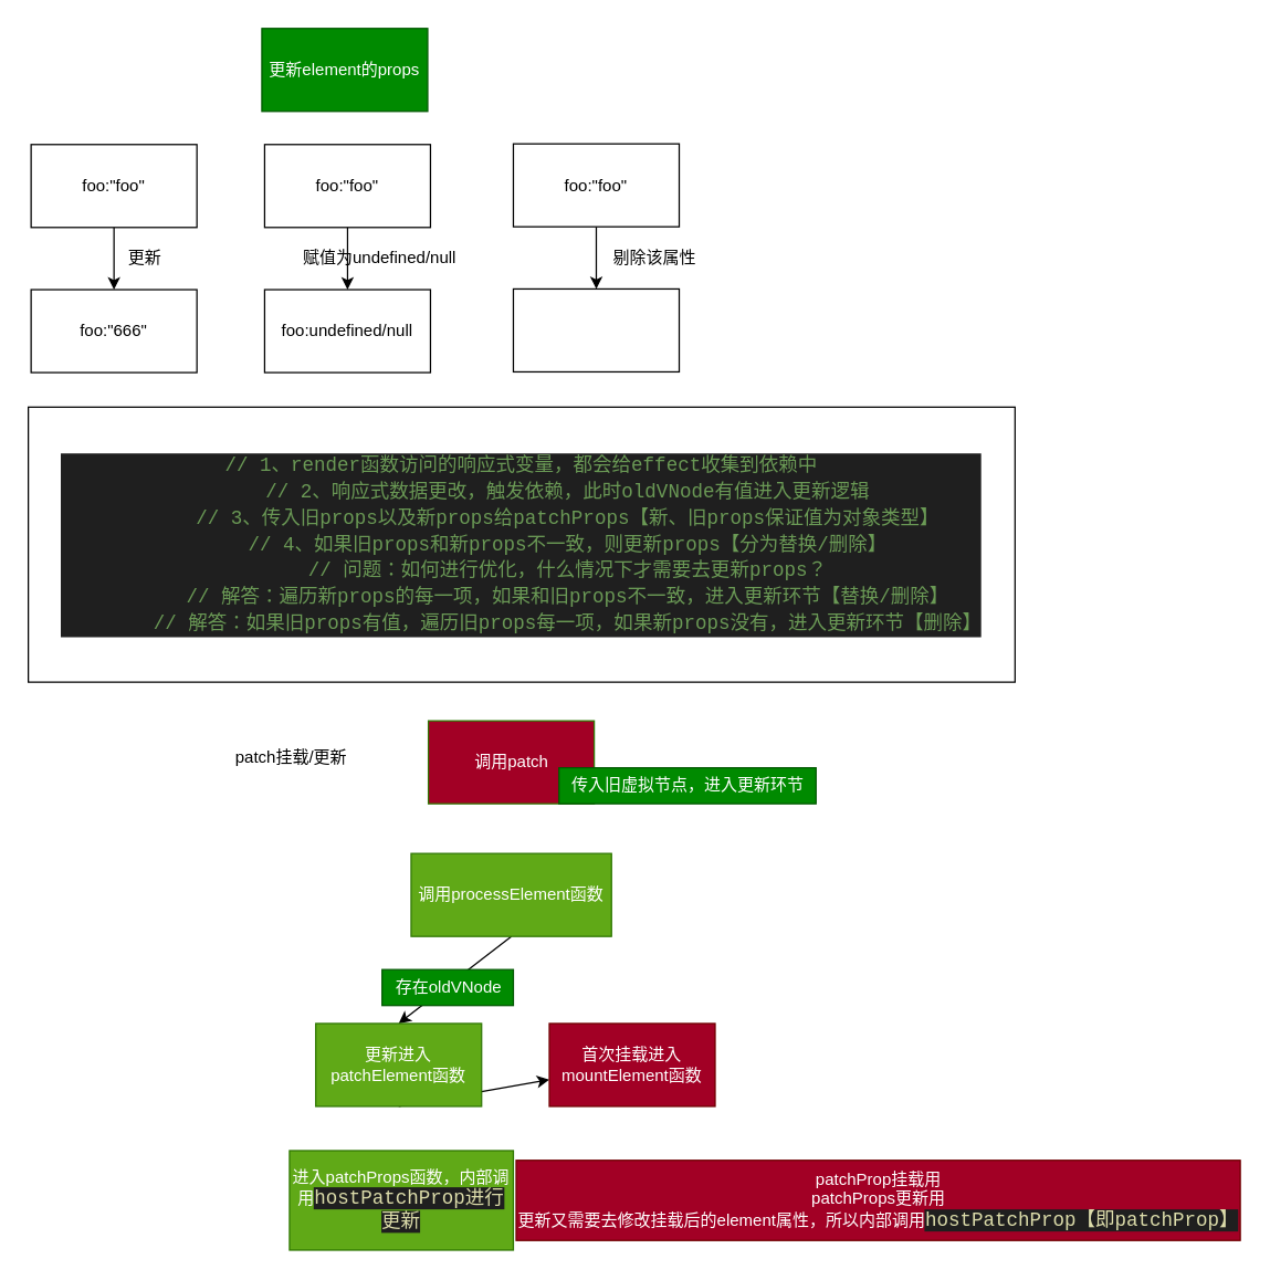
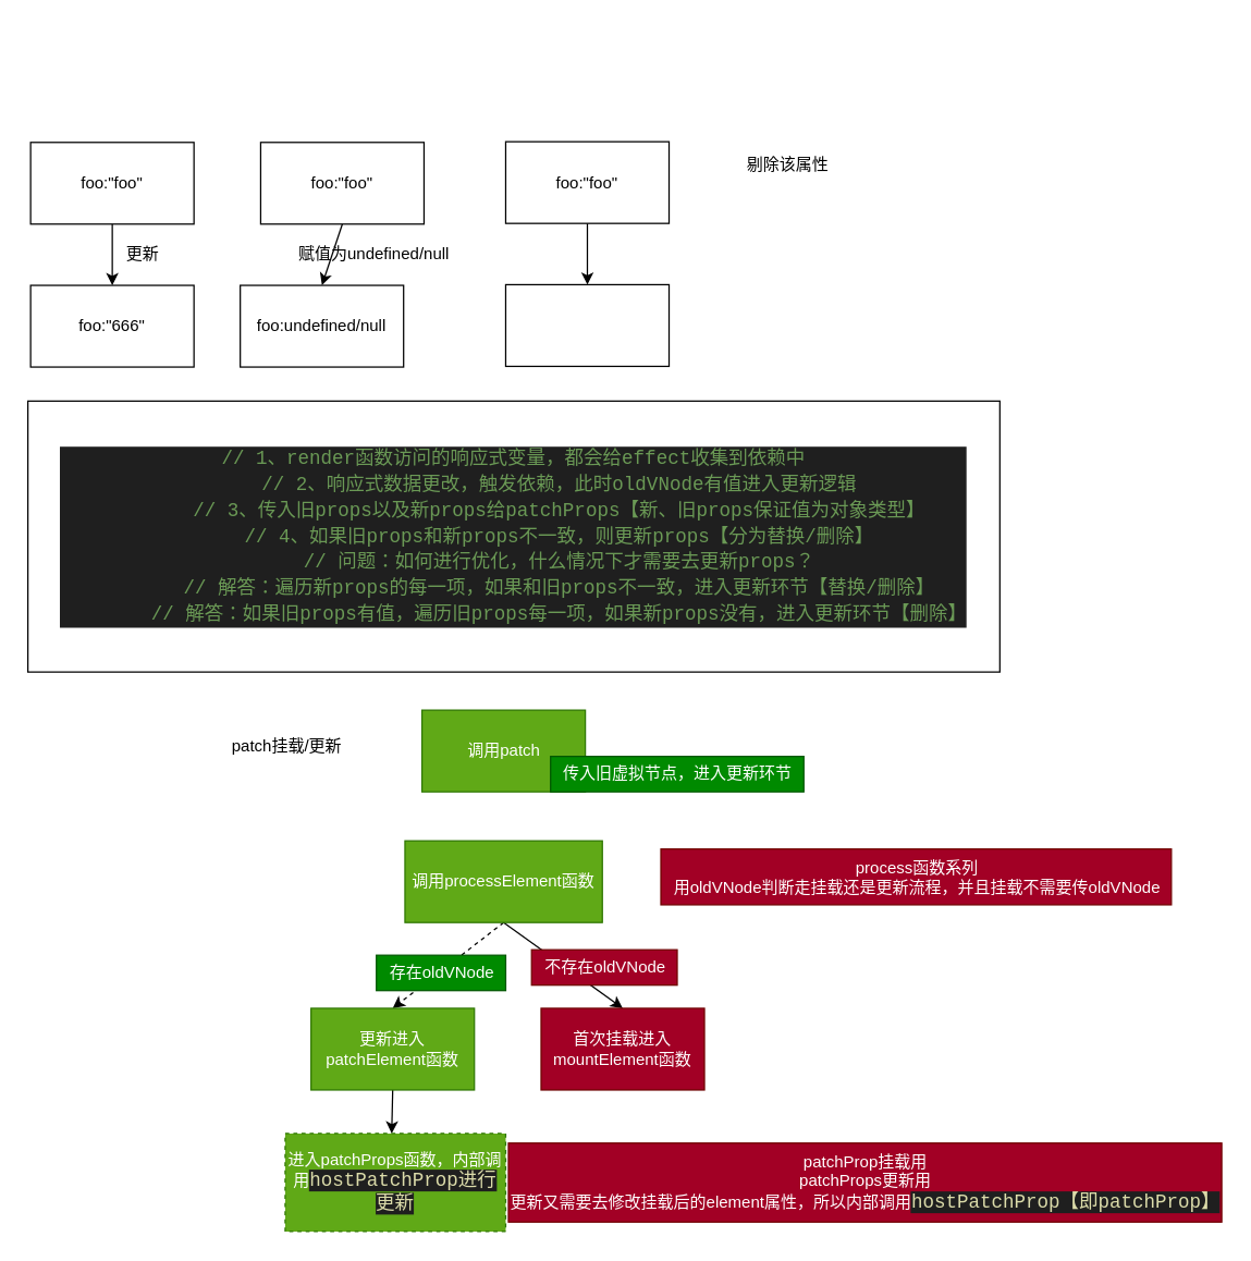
  <mxCell id="0" />
  <mxCell id="1" parent="0" />
- <mxCell id="2" value="更新element的props" style="rounded=0;whiteSpace=wrap;html=1;fillColor=#008a00;fontColor=#ffffff;strokeColor=#005700;" parent="1" vertex="1"><mxGeometry x="189" y="20" width="120" height="60" as="geometry" /></mxCell>
  <mxCell id="3" style="edgeStyle=none;html=1;exitX=0.5;exitY=1;exitDx=0;exitDy=0;entryX=0.5;entryY=0;entryDx=0;entryDy=0;" parent="1" source="4" target="5" edge="1"><mxGeometry relative="1" as="geometry" /></mxCell>
  <mxCell id="4" value="foo:&quot;foo&quot;" style="rounded=0;whiteSpace=wrap;html=1;" parent="1" vertex="1"><mxGeometry x="22" y="104" width="120" height="60" as="geometry" /></mxCell>
  <mxCell id="5" value="foo:&quot;666&quot;" style="rounded=0;whiteSpace=wrap;html=1;" parent="1" vertex="1"><mxGeometry x="22" y="209" width="120" height="60" as="geometry" /></mxCell>
  <mxCell id="6" value="更新" style="text;html=1;align=center;verticalAlign=middle;resizable=0;points=[];autosize=1;strokeColor=none;fillColor=none;" parent="1" vertex="1"><mxGeometry x="83" y="173" width="42" height="26" as="geometry" /></mxCell>
  <mxCell id="7" style="edgeStyle=none;html=1;exitX=0.5;exitY=1;exitDx=0;exitDy=0;entryX=0.5;entryY=0;entryDx=0;entryDy=0;" parent="1" source="8" target="9" edge="1"><mxGeometry relative="1" as="geometry" /></mxCell>
  <mxCell id="8" value="foo:&quot;foo&quot;" style="rounded=0;whiteSpace=wrap;html=1;" parent="1" vertex="1"><mxGeometry x="191" y="104" width="120" height="60" as="geometry" /></mxCell>
- <mxCell id="9" value="foo:undefined/null" style="rounded=0;whiteSpace=wrap;html=1;" parent="1" vertex="1"><mxGeometry x="191" y="209" width="120" height="60" as="geometry" /></mxCell>
+ <mxCell id="9" value="foo:undefined/null" style="rounded=0;whiteSpace=wrap;html=1;" parent="1" vertex="1"><mxGeometry x="176" y="209" width="120" height="60" as="geometry" /></mxCell>
  <mxCell id="10" value="赋值为undefined/null" style="text;html=1;align=center;verticalAlign=middle;resizable=0;points=[];autosize=1;strokeColor=none;fillColor=none;" parent="1" vertex="1"><mxGeometry x="209" y="173" width="129" height="26" as="geometry" /></mxCell>
  <mxCell id="11" style="edgeStyle=none;html=1;exitX=0.5;exitY=1;exitDx=0;exitDy=0;entryX=0.5;entryY=0;entryDx=0;entryDy=0;" parent="1" source="12" target="13" edge="1"><mxGeometry relative="1" as="geometry" /></mxCell>
  <mxCell id="12" value="foo:&quot;foo&quot;" style="rounded=0;whiteSpace=wrap;html=1;" parent="1" vertex="1"><mxGeometry x="371" y="103.5" width="120" height="60" as="geometry" /></mxCell>
  <mxCell id="13" value="" style="rounded=0;whiteSpace=wrap;html=1;" parent="1" vertex="1"><mxGeometry x="371" y="208.5" width="120" height="60" as="geometry" /></mxCell>
- <mxCell id="14" value="剔除该属性" style="text;html=1;align=center;verticalAlign=middle;resizable=0;points=[];autosize=1;strokeColor=none;fillColor=none;" parent="1" vertex="1"><mxGeometry x="434" y="173" width="78" height="26" as="geometry" /></mxCell>
+ <mxCell id="14" value="剔除该属性" style="text;html=1;align=center;verticalAlign=middle;resizable=0;points=[];autosize=1;strokeColor=none;fillColor=none;" parent="1" vertex="1"><mxGeometry x="539" y="108" width="78" height="26" as="geometry" /></mxCell>
  <mxCell id="15" value="&lt;div style=&quot;color: rgb(204, 204, 204); background-color: rgb(31, 31, 31); font-family: Consolas, &amp;quot;Courier New&amp;quot;, monospace; font-size: 14px; line-height: 19px;&quot;&gt;&lt;div&gt;&lt;span style=&quot;color: #6a9955;&quot;&gt;// 1、render函数访问的响应式变量，都会给effect收集到依赖中&lt;/span&gt;&lt;/div&gt;&lt;div&gt;&amp;nbsp; &amp;nbsp; &amp;nbsp; &amp;nbsp; &lt;span style=&quot;color: #6a9955;&quot;&gt;// 2、响应式数据更改，触发依赖，此时oldVNode有值进入更新逻辑&lt;/span&gt;&lt;/div&gt;&lt;div&gt;&amp;nbsp; &amp;nbsp; &amp;nbsp; &amp;nbsp; &lt;span style=&quot;color: #6a9955;&quot;&gt;// 3、传入旧props以及新props给patchProps【新、旧props保证值为对象类型】&lt;/span&gt;&lt;/div&gt;&lt;div&gt;&amp;nbsp; &amp;nbsp; &amp;nbsp; &amp;nbsp; &lt;span style=&quot;color: #6a9955;&quot;&gt;// 4、如果旧props和新props不一致，则更新props【分为替换/删除】&lt;/span&gt;&lt;/div&gt;&lt;div&gt;&amp;nbsp; &amp;nbsp; &amp;nbsp; &amp;nbsp; &lt;span style=&quot;color: #6a9955;&quot;&gt;// 问题：如何进行优化，什么情况下才需要去更新props？&lt;/span&gt;&lt;/div&gt;&lt;div&gt;&amp;nbsp; &amp;nbsp; &amp;nbsp; &amp;nbsp; &lt;span style=&quot;color: #6a9955;&quot;&gt;// 解答：遍历新props的每一项，如果和旧props不一致，进入更新环节【替换/删除】&lt;/span&gt;&lt;/div&gt;&lt;div&gt;&amp;nbsp; &amp;nbsp; &amp;nbsp; &amp;nbsp; &lt;span style=&quot;color: #6a9955;&quot;&gt;// 解答：如果旧props有值，遍历旧props每一项，如果新props没有，进入更新环节【删除】&lt;/span&gt;&lt;/div&gt;&lt;/div&gt;" style="rounded=0;whiteSpace=wrap;html=1;" parent="1" vertex="1"><mxGeometry x="20" y="294" width="714" height="199" as="geometry" /></mxCell>
- <mxCell id="16" value="&lt;span style=&quot;&quot;&gt;调用patch&lt;/span&gt;" style="rounded=0;whiteSpace=wrap;html=1;fillColor=#a20025;fontColor=#ffffff;strokeColor=#2D7600;" parent="1" vertex="1"><mxGeometry x="309.5" y="521" width="120" height="60" as="geometry" /></mxCell>
- <mxCell id="17" style="edgeStyle=none;html=1;exitX=0.5;exitY=1;exitDx=0;exitDy=0;entryX=0.5;entryY=0;entryDx=0;entryDy=0;" edge="1" parent="1" source="19" target="22"><mxGeometry relative="1" as="geometry"><mxPoint x="296" y="707" as="targetPoint" /></mxGeometry></mxCell>
+ <mxCell id="16" value="&lt;span style=&quot;&quot;&gt;调用patch&lt;/span&gt;" style="rounded=0;whiteSpace=wrap;html=1;fillColor=#60a917;fontColor=#ffffff;strokeColor=#2D7600;" parent="1" vertex="1"><mxGeometry x="309.5" y="521" width="120" height="60" as="geometry" /></mxCell>
+ <mxCell id="17" style="edgeStyle=none;html=1;exitX=0.5;exitY=1;exitDx=0;exitDy=0;entryX=0.5;entryY=0;entryDx=0;entryDy=0;dashed=1;" edge="1" parent="1" source="19" target="22"><mxGeometry relative="1" as="geometry"><mxPoint x="296" y="707" as="targetPoint" /></mxGeometry></mxCell>
+ <mxCell id="18" style="edgeStyle=none;html=1;exitX=0.5;exitY=1;exitDx=0;exitDy=0;entryX=0.5;entryY=0;entryDx=0;entryDy=0;" edge="1" parent="1" source="19" target="23"><mxGeometry relative="1" as="geometry"><mxPoint x="417" y="711" as="targetPoint" /></mxGeometry></mxCell>
  <mxCell id="19" value="&lt;span style=&quot;&quot;&gt;调用processElement函数&lt;/span&gt;" style="rounded=0;whiteSpace=wrap;html=1;fillColor=#60a917;fontColor=#ffffff;strokeColor=#2D7600;" parent="1" vertex="1"><mxGeometry x="297" y="617" width="145" height="60" as="geometry" /></mxCell>
  <mxCell id="20" value="传入旧虚拟节点，进入更新环节" style="text;html=1;align=center;verticalAlign=middle;resizable=0;points=[];autosize=1;strokeColor=#005700;fillColor=#008a00;fontColor=#ffffff;" vertex="1" parent="1"><mxGeometry x="404" y="555" width="186" height="26" as="geometry" /></mxCell>
- <mxCell id="21" style="edgeStyle=none;html=1;exitX=0.5;exitY=1;exitDx=0;exitDy=0;" edge="1" parent="1" source="22" target="23"><mxGeometry relative="1" as="geometry"><mxPoint x="288" y="830" as="targetPoint" /></mxGeometry></mxCell>
+ <mxCell id="21" style="edgeStyle=none;html=1;exitX=0.5;exitY=1;exitDx=0;exitDy=0;entryX=0.483;entryY=0;entryDx=0;entryDy=0;entryPerimeter=0;" edge="1" parent="1" source="22" target="28"><mxGeometry relative="1" as="geometry"><mxPoint x="288" y="830" as="targetPoint" /></mxGeometry></mxCell>
  <mxCell id="22" value="更新进入patchElement函数" style="rounded=0;whiteSpace=wrap;html=1;fillColor=#60a917;fontColor=#ffffff;strokeColor=#2D7600;" vertex="1" parent="1"><mxGeometry x="228" y="740" width="120" height="60" as="geometry" /></mxCell>
  <mxCell id="23" value="首次挂载进入mountElement函数" style="rounded=0;whiteSpace=wrap;html=1;fillColor=#a20025;fontColor=#ffffff;strokeColor=#6F0000;" vertex="1" parent="1"><mxGeometry x="397" y="740" width="120" height="60" as="geometry" /></mxCell>
  <mxCell id="24" value="存在oldVNode" style="text;html=1;align=center;verticalAlign=middle;resizable=0;points=[];autosize=1;strokeColor=#005700;fillColor=#008a00;fontColor=#ffffff;" vertex="1" parent="1"><mxGeometry x="276" y="701" width="95" height="26" as="geometry" /></mxCell>
+ <mxCell id="25" value="不存在oldVNode" style="text;html=1;align=center;verticalAlign=middle;resizable=0;points=[];autosize=1;strokeColor=#6F0000;fillColor=#a20025;fontColor=#ffffff;" vertex="1" parent="1"><mxGeometry x="390" y="697" width="107" height="26" as="geometry" /></mxCell>
  <mxCell id="26" value="patch挂载/更新" style="text;html=1;align=center;verticalAlign=middle;resizable=0;points=[];autosize=1;strokeColor=none;fillColor=none;" vertex="1" parent="1"><mxGeometry x="160" y="535" width="99" height="26" as="geometry" /></mxCell>
- <mxCell id="28" value="进入patchProps函数，内部调用&lt;span style=&quot;color: rgb(220, 220, 170); background-color: rgb(31, 31, 31); font-family: Consolas, &amp;quot;Courier New&amp;quot;, monospace; font-size: 14px;&quot;&gt;hostPatchProp进行更新&lt;/span&gt;" style="rounded=0;whiteSpace=wrap;html=1;fillColor=#60a917;fontColor=#ffffff;strokeColor=#2D7600;" vertex="1" parent="1"><mxGeometry x="209" y="832" width="162" height="72" as="geometry" /></mxCell>
+ <mxCell id="27" value="process函数系列&lt;br&gt;用oldVNode判断走挂载还是更新流程，并且挂载不需要传oldVNode" style="text;html=1;align=center;verticalAlign=middle;resizable=0;points=[];autosize=1;strokeColor=#6F0000;fillColor=#a20025;fontColor=#ffffff;" vertex="1" parent="1"><mxGeometry x="485" y="623" width="375" height="41" as="geometry" /></mxCell>
+ <mxCell id="28" value="进入patchProps函数，内部调用&lt;span style=&quot;color: rgb(220, 220, 170); background-color: rgb(31, 31, 31); font-family: Consolas, &amp;quot;Courier New&amp;quot;, monospace; font-size: 14px;&quot;&gt;hostPatchProp进行更新&lt;/span&gt;" style="rounded=0;whiteSpace=wrap;html=1;fillColor=#60a917;fontColor=#ffffff;strokeColor=#2D7600;dashed=1;" vertex="1" parent="1"><mxGeometry x="209" y="832" width="162" height="72" as="geometry" /></mxCell>
  <mxCell id="29" value="patchProp挂载用&lt;br&gt;patchProps更新用&lt;br&gt;更新又需要去修改挂载后的element属性，所以内部调用&lt;span style=&quot;color: rgb(220, 220, 170); background-color: rgb(31, 31, 31); font-family: Consolas, &amp;quot;Courier New&amp;quot;, monospace; font-size: 14px;&quot;&gt;hostPatchProp【即patchProp】&lt;/span&gt;" style="text;html=1;align=center;verticalAlign=middle;resizable=0;points=[];autosize=1;strokeColor=#6F0000;fillColor=#a20025;fontColor=#ffffff;" vertex="1" parent="1"><mxGeometry x="373" y="839" width="524" height="58" as="geometry" /></mxCell>
